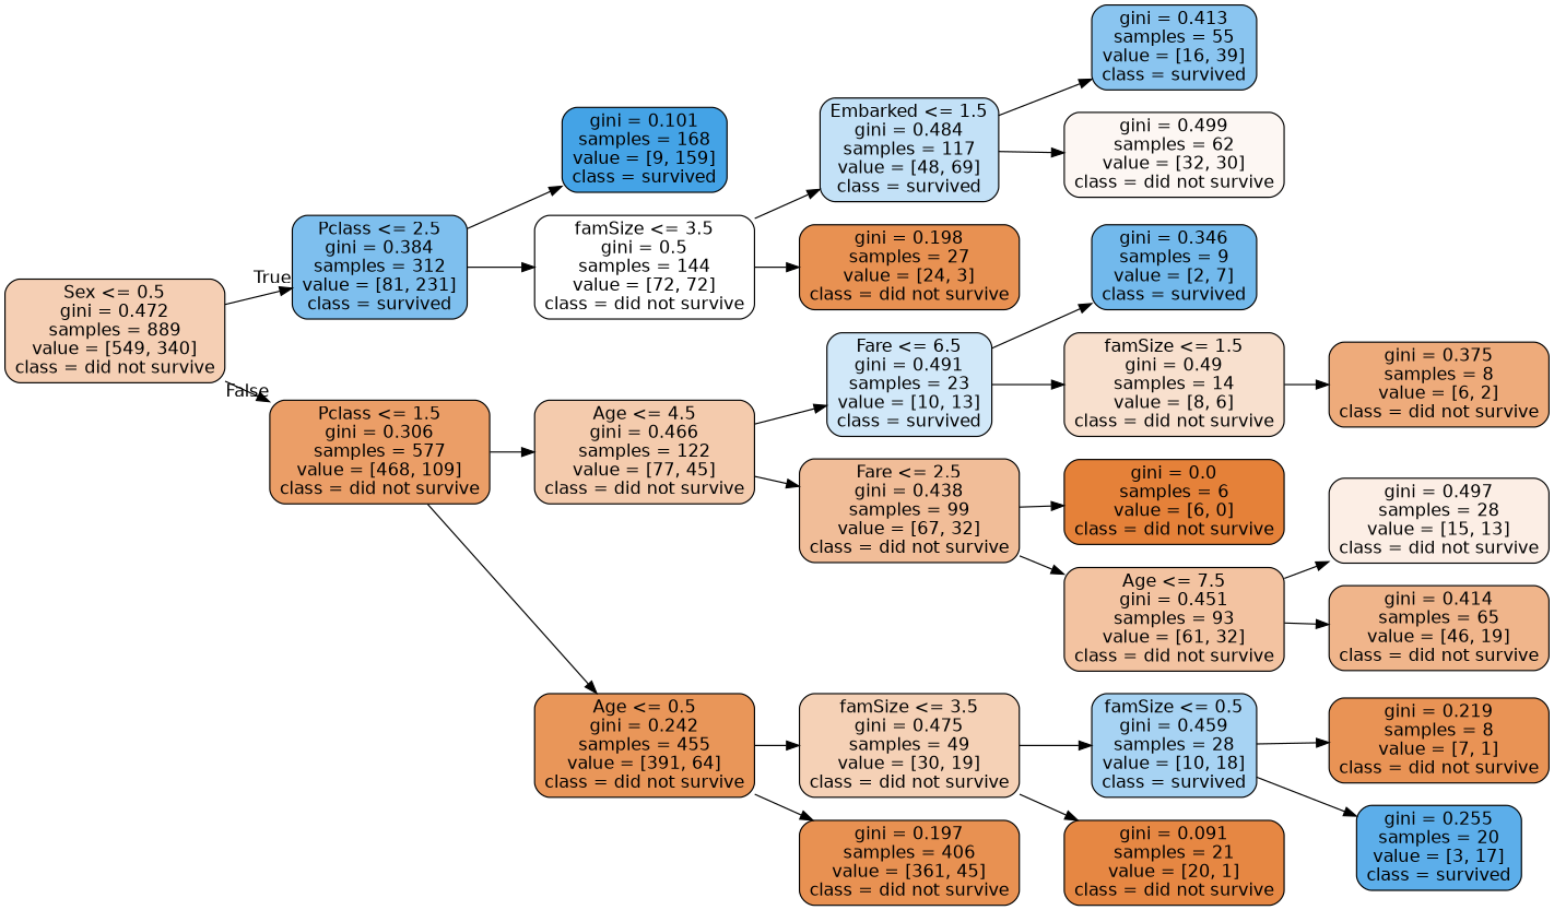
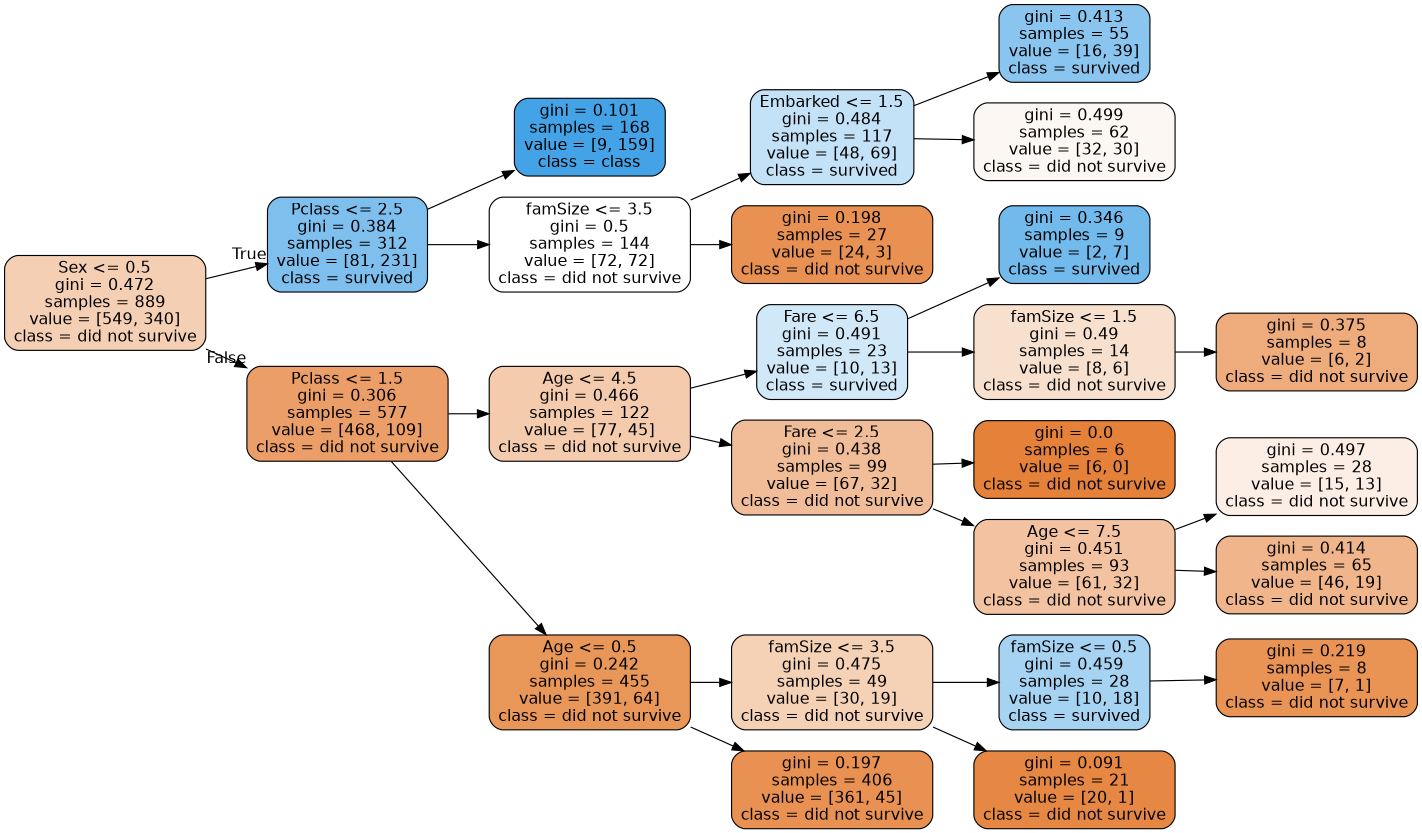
  digraph {
    rankdir=LR
    node [color=black fillcolor="#e89152" fontname=helvetica shape=box style="filled, rounded"]
    edge [fontname=helvetica]
    n1 [fillcolor="#f5cfb4" label="Sex <= 0.5\ngini = 0.472\nsamples = 889\nvalue = [549, 340]\nclass = did not survive"]
    n2 [fillcolor="#7ebfee" label="Pclass <= 2.5\ngini = 0.384\nsamples = 312\nvalue = [81, 231]\nclass = survived"]
    n3 [fillcolor="#eb9e67" label="Pclass <= 1.5\ngini = 0.306\nsamples = 577\nvalue = [468, 109]\nclass = did not survive"]
-   n4 [fillcolor="#44a3e6" label="gini = 0.101\nsamples = 168\nvalue = [9, 159]\nclass = survived"]
+   n4 [fillcolor="#44a3e6" label="gini = 0.101\nsamples = 168\nvalue = [9, 159]\nclass = class"]
    n5 [fillcolor="#ffffff" label="famSize <= 3.5\ngini = 0.5\nsamples = 144\nvalue = [72, 72]\nclass = did not survive"]
    n6 [fillcolor="#f4cbad" label="Age <= 4.5\ngini = 0.466\nsamples = 122\nvalue = [77, 45]\nclass = did not survive"]
    n7 [fillcolor="#e99659" label="Age <= 0.5\ngini = 0.242\nsamples = 455\nvalue = [391, 64]\nclass = did not survive"]
    n8 [fillcolor="#c3e1f7" label="Embarked <= 1.5\ngini = 0.484\nsamples = 117\nvalue = [48, 69]\nclass = survived"]
    n9 [label="gini = 0.198\nsamples = 27\nvalue = [24, 3]\nclass = did not survive"]
    n10 [fillcolor="#8ac5f0" label="gini = 0.413\nsamples = 55\nvalue = [16, 39]\nclass = survived"]
    n11 [fillcolor="#fdf7f3" label="gini = 0.499\nsamples = 62\nvalue = [32, 30]\nclass = did not survive"]
    n12 [fillcolor="#d1e8f9" label="Fare <= 6.5\ngini = 0.491\nsamples = 23\nvalue = [10, 13]\nclass = survived"]
    n13 [fillcolor="#f1bd98" label="Fare <= 2.5\ngini = 0.438\nsamples = 99\nvalue = [67, 32]\nclass = did not survive"]
    n14 [fillcolor="#f5d1b6" label="famSize <= 3.5\ngini = 0.475\nsamples = 49\nvalue = [30, 19]\nclass = did not survive"]
    n15 [label="gini = 0.197\nsamples = 406\nvalue = [361, 45]\nclass = did not survive"]
    n16 [fillcolor="#72b9ec" label="gini = 0.346\nsamples = 9\nvalue = [2, 7]\nclass = survived"]
    n17 [fillcolor="#f8e0ce" label="famSize <= 1.5\ngini = 0.49\nsamples = 14\nvalue = [8, 6]\nclass = did not survive"]
    n18 [fillcolor="#e58139" label="gini = 0.0\nsamples = 6\nvalue = [6, 0]\nclass = did not survive"]
    n19 [fillcolor="#f3c3a1" label="Age <= 7.5\ngini = 0.451\nsamples = 93\nvalue = [61, 32]\nclass = did not survive"]
    n20 [fillcolor="#eeab7b" label="gini = 0.375\nsamples = 8\nvalue = [6, 2]\nclass = did not survive"]
    n21 [fillcolor="#fceee5" label="gini = 0.497\nsamples = 28\nvalue = [15, 13]\nclass = did not survive"]
    n22 [fillcolor="#f0b58b" label="gini = 0.414\nsamples = 65\nvalue = [46, 19]\nclass = did not survive"]
    n23 [fillcolor="#a7d3f3" label="famSize <= 0.5\ngini = 0.459\nsamples = 28\nvalue = [10, 18]\nclass = survived"]
    n24 [fillcolor="#e68743" label="gini = 0.091\nsamples = 21\nvalue = [20, 1]\nclass = did not survive"]
    n25 [fillcolor="#e99355" label="gini = 0.219\nsamples = 8\nvalue = [7, 1]\nclass = did not survive"]
-   n26 [fillcolor="#5caeea" label="gini = 0.255\nsamples = 20\nvalue = [3, 17]\nclass = survived"]
    n1 -> n2 [headlabel=True labelangle=45 labeldistance=2.5]
    n1 -> n3 [headlabel=False labelangle=-45 labeldistance=2.5]
    n2 -> n4
    n2 -> n5
    n3 -> n6
    n3 -> n7
    n5 -> n8
    n5 -> n9
    n6 -> n12
    n6 -> n13
    n7 -> n14
    n7 -> n15
    n8 -> n10
    n8 -> n11
    n12 -> n16
    n12 -> n17
    n13 -> n18
    n13 -> n19
    n14 -> n23
    n14 -> n24
    n17 -> n20
    n19 -> n21
    n19 -> n22
    n23 -> n25
-   n23 -> n26
  }
